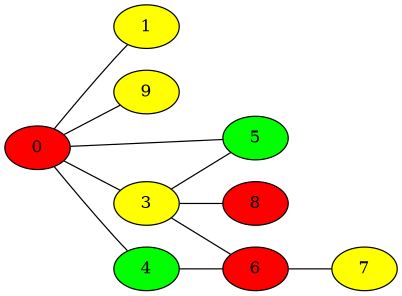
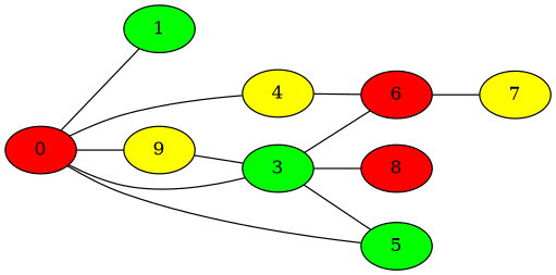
  strict graph {
    rankdir=LR
    node [fillcolor=yellow style=filled]
    0 [fillcolor=red]
-   1
+   1 [fillcolor=green]
    n3 [label=9]
-   3
-   4 [fillcolor=green]
+   3 [fillcolor=green]
+   4
    5 [fillcolor=green]
    6 [fillcolor=red]
    8 [fillcolor=red]
    7
    0 -- 1
    0 -- n3
    0 -- 3
    0 -- 4
    0 -- 5
+   n3 -- 3
    3 -- 5
    3 -- 6
    3 -- 8
    4 -- 6
    6 -- 7
  }
